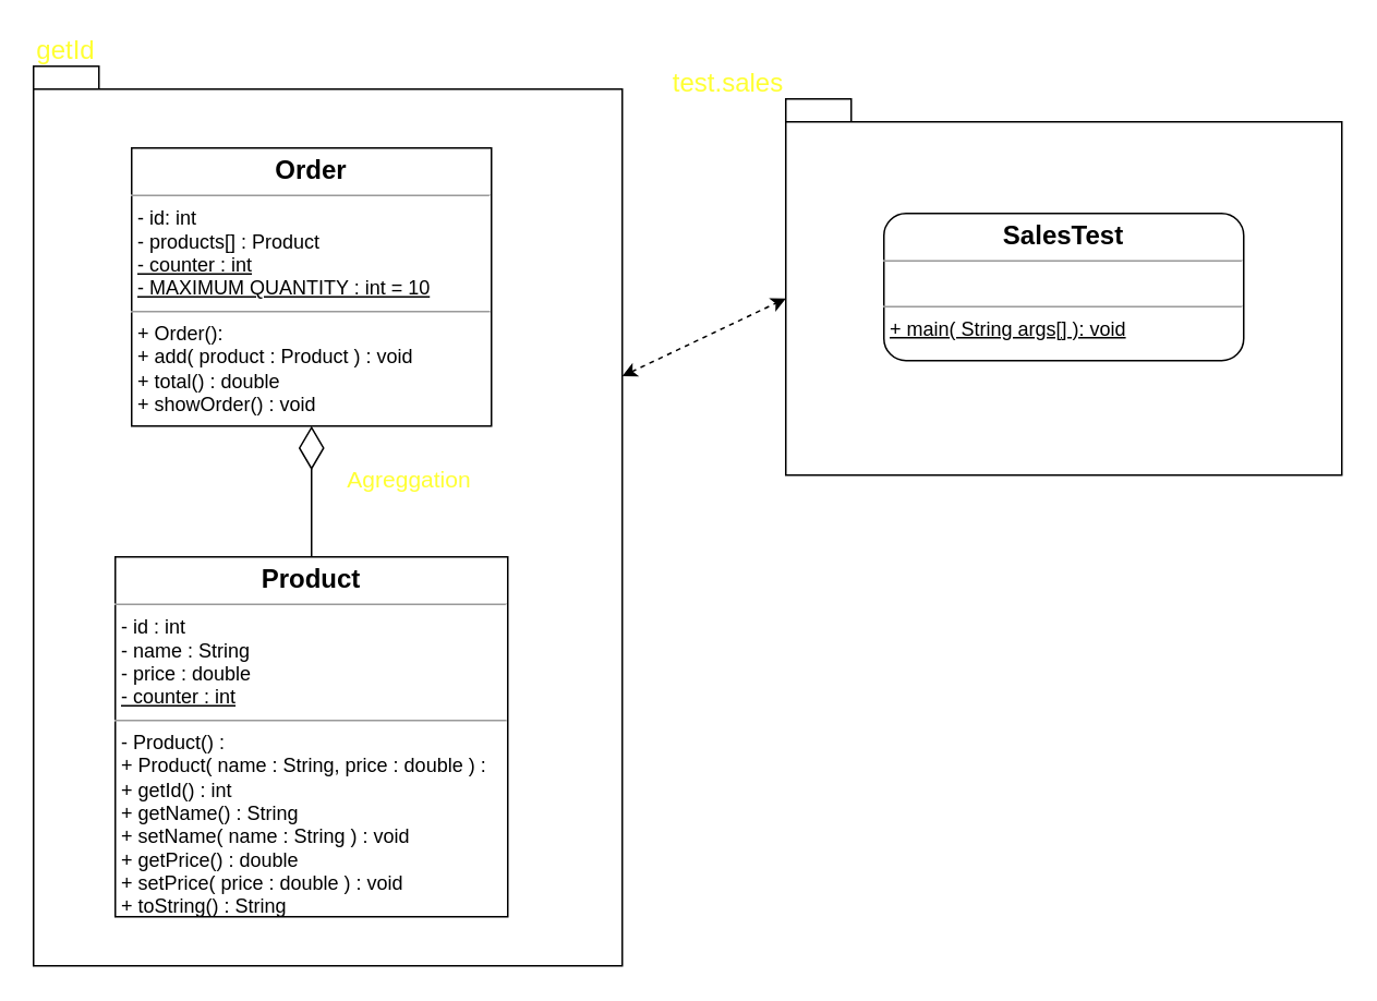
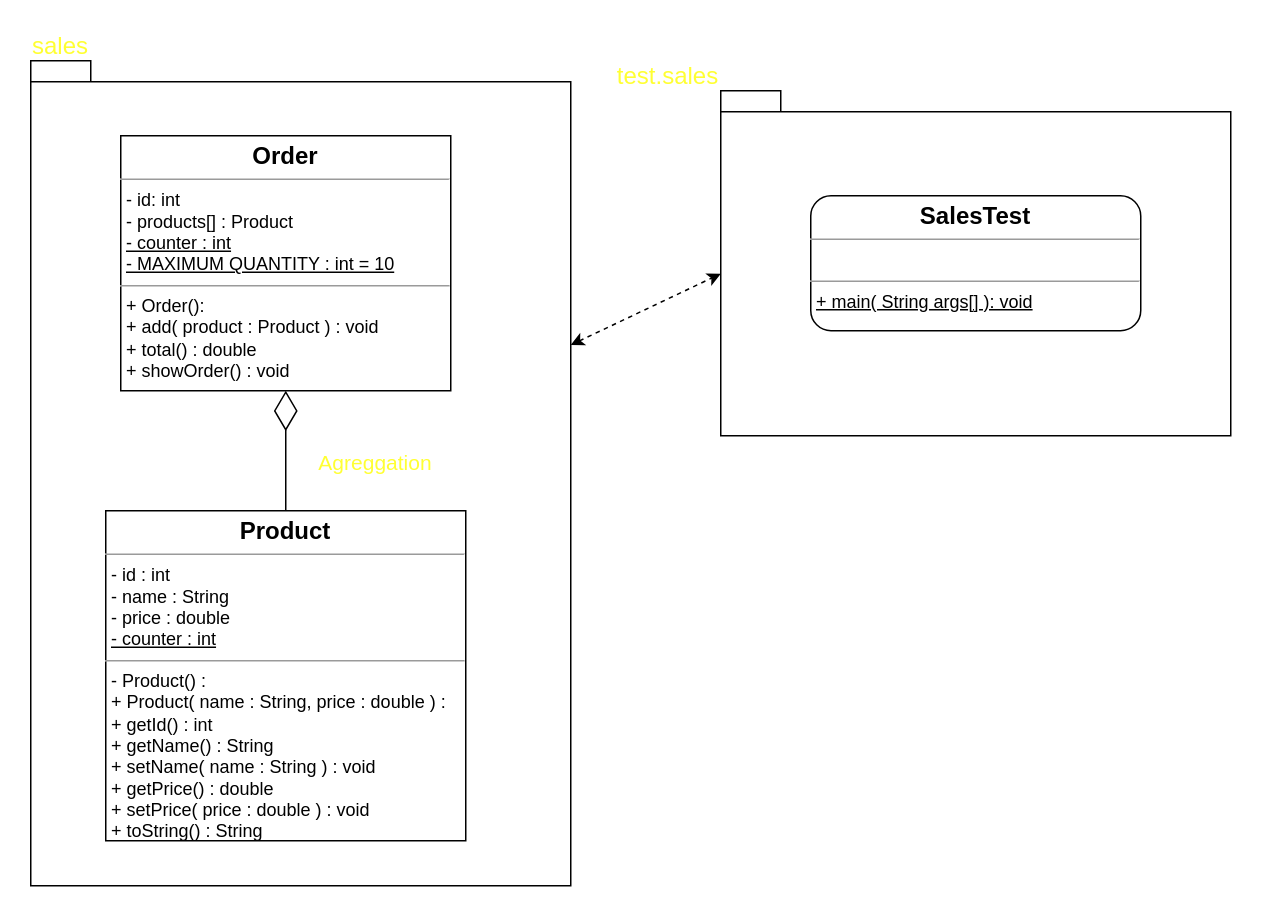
  <mxCell id="0" />
  <mxCell id="1" parent="0" />
  <mxCell id="2" value="" style="shape=folder;fontStyle=1;spacingTop=10;tabWidth=40;tabHeight=14;tabPosition=left;html=1;" vertex="1" parent="1"><mxGeometry x="20" y="40" width="360" height="550" as="geometry" /></mxCell>
  <mxCell id="3" value="&lt;p style=&quot;margin: 0px ; margin-top: 4px ; text-align: center&quot;&gt;&lt;b&gt;&lt;font style=&quot;font-size: 16px&quot;&gt;Order&lt;/font&gt;&lt;/b&gt;&lt;/p&gt;&lt;hr size=&quot;1&quot;&gt;&lt;p style=&quot;margin: 0px ; margin-left: 4px&quot;&gt;- id: int&lt;/p&gt;&lt;p style=&quot;margin: 0px ; margin-left: 4px&quot;&gt;- products[] : Product&lt;/p&gt;&lt;p style=&quot;margin: 0px ; margin-left: 4px&quot;&gt;&lt;u&gt;- counter : int&lt;/u&gt;&lt;/p&gt;&lt;p style=&quot;margin: 0px ; margin-left: 4px&quot;&gt;&lt;u&gt;- MAXIMUM QUANTITY : int = 10&lt;/u&gt;&lt;/p&gt;&lt;hr size=&quot;1&quot;&gt;&lt;p style=&quot;margin: 0px ; margin-left: 4px&quot;&gt;+ Order():&lt;/p&gt;&lt;p style=&quot;margin: 0px ; margin-left: 4px&quot;&gt;+ add( product : Product ) : void&amp;nbsp;&lt;/p&gt;&lt;p style=&quot;margin: 0px ; margin-left: 4px&quot;&gt;+ total() : double&lt;/p&gt;&lt;p style=&quot;margin: 0px ; margin-left: 4px&quot;&gt;+ showOrder() : void&lt;/p&gt;" style="verticalAlign=top;align=left;overflow=fill;fontSize=12;fontFamily=Helvetica;html=1;" vertex="1" parent="1"><mxGeometry x="80" y="90" width="220" height="170" as="geometry" /></mxCell>
  <mxCell id="4" value="test.ventas" style="shape=folder;fontStyle=1;spacingTop=10;tabWidth=40;tabHeight=14;tabPosition=left;html=1;" vertex="1" parent="1"><mxGeometry x="480" y="60" width="340" height="230" as="geometry" /></mxCell>
  <mxCell id="5" value="&lt;p style=&quot;margin: 0px ; margin-top: 4px ; text-align: center&quot;&gt;&lt;span style=&quot;font-size: 16px&quot;&gt;&lt;b&gt;SalesTest&lt;/b&gt;&lt;/span&gt;&lt;/p&gt;&lt;hr size=&quot;1&quot;&gt;&lt;p style=&quot;margin: 0px ; margin-left: 4px&quot;&gt;&lt;br&gt;&lt;/p&gt;&lt;hr size=&quot;1&quot;&gt;&lt;p style=&quot;margin: 0px ; margin-left: 4px&quot;&gt;&lt;u&gt;+ main( String args[] ): void&lt;/u&gt;&lt;br&gt;&lt;/p&gt;" style="verticalAlign=top;align=left;overflow=fill;fontSize=12;fontFamily=Helvetica;html=1;rounded=1;" vertex="1" parent="1"><mxGeometry x="540" y="130" width="220" height="90" as="geometry" /></mxCell>
  <mxCell id="6" value="" style="endArrow=classic;dashed=1;html=1;entryX=0;entryY=0;entryDx=0;entryDy=122;entryPerimeter=0;strokeWidth=1;startArrow=classic;startFill=1;endFill=1;" edge="1" parent="1" source="2" target="4"><mxGeometry width="50" height="50" relative="1" as="geometry"><mxPoint x="380" y="430" as="sourcePoint" /><mxPoint x="430" y="380" as="targetPoint" /></mxGeometry></mxCell>
  <mxCell id="7" value="test.sales" style="text;html=1;strokeColor=none;fillColor=none;align=center;verticalAlign=middle;whiteSpace=wrap;rounded=0;fontSize=16;fontColor=#FFFF33;" vertex="1" parent="1"><mxGeometry x="425" y="40" width="40" height="20" as="geometry" /></mxCell>
- <mxCell id="8" value="getId" style="text;html=1;strokeColor=none;fillColor=none;align=center;verticalAlign=middle;whiteSpace=wrap;rounded=0;fontSize=16;fontColor=#FFFF33;" vertex="1" parent="1"><mxGeometry x="20" y="20" width="40" height="20" as="geometry" /></mxCell>
+ <mxCell id="8" value="sales" style="text;html=1;strokeColor=none;fillColor=none;align=center;verticalAlign=middle;whiteSpace=wrap;rounded=0;fontSize=16;fontColor=#FFFF33;" vertex="1" parent="1"><mxGeometry x="20" y="20" width="40" height="20" as="geometry" /></mxCell>
  <mxCell id="9" value="&lt;p style=&quot;margin: 0px ; margin-top: 4px ; text-align: center&quot;&gt;&lt;b&gt;&lt;font style=&quot;font-size: 16px&quot;&gt;Product&lt;/font&gt;&lt;/b&gt;&lt;/p&gt;&lt;hr size=&quot;1&quot;&gt;&lt;p style=&quot;margin: 0px ; margin-left: 4px&quot;&gt;- id : int&lt;/p&gt;&lt;p style=&quot;margin: 0px ; margin-left: 4px&quot;&gt;- name : String&lt;/p&gt;&lt;p style=&quot;margin: 0px ; margin-left: 4px&quot;&gt;- price : double&lt;/p&gt;&lt;p style=&quot;margin: 0px ; margin-left: 4px&quot;&gt;&lt;u&gt;- counter : int&lt;/u&gt;&lt;/p&gt;&lt;hr size=&quot;1&quot;&gt;&lt;p style=&quot;margin: 0px ; margin-left: 4px&quot;&gt;- Product() :&lt;/p&gt;&lt;p style=&quot;margin: 0px ; margin-left: 4px&quot;&gt;+ Product( name : String, price : double ) :&lt;/p&gt;&lt;p style=&quot;margin: 0px ; margin-left: 4px&quot;&gt;+ getId() : int&lt;/p&gt;&lt;p style=&quot;margin: 0px ; margin-left: 4px&quot;&gt;+ getName() : String&lt;/p&gt;&lt;p style=&quot;margin: 0px ; margin-left: 4px&quot;&gt;+ setName( name : String ) : void&lt;/p&gt;&lt;p style=&quot;margin: 0px ; margin-left: 4px&quot;&gt;+ getPrice() : double&lt;/p&gt;&lt;p style=&quot;margin: 0px ; margin-left: 4px&quot;&gt;+ setPrice( price : double ) : void&lt;/p&gt;&lt;p style=&quot;margin: 0px ; margin-left: 4px&quot;&gt;+ toString() : String&lt;/p&gt;&lt;p style=&quot;margin: 0px ; margin-left: 4px&quot;&gt;&amp;nbsp;&lt;/p&gt;" style="verticalAlign=top;align=left;overflow=fill;fontSize=12;fontFamily=Helvetica;html=1;" vertex="1" parent="1"><mxGeometry x="70" y="340" width="240" height="220" as="geometry" /></mxCell>
  <mxCell id="10" value="" style="endArrow=diamondThin;endFill=0;endSize=24;html=1;fontSize=16;fontColor=#FFFF33;strokeWidth=1;exitX=0.5;exitY=0;exitDx=0;exitDy=0;" edge="1" parent="1" source="9" target="3"><mxGeometry width="160" relative="1" as="geometry"><mxPoint x="320" y="300" as="sourcePoint" /><mxPoint x="480" y="300" as="targetPoint" /></mxGeometry></mxCell>
- <mxCell id="11" value="Agreggation" style="text;align=center;fontStyle=0;verticalAlign=middle;spacingLeft=3;spacingRight=3;strokeColor=none;rotatable=0;points=[[0,0.5],[1,0.5]];portConstraint=eastwest;fontSize=14;fontColor=#FFFF33;" vertex="1" parent="1"><mxGeometry x="210" y="279" width="80" height="26" as="geometry" /></mxCell>
+ <mxCell id="11" value="Agreggation" style="text;align=center;fontStyle=0;verticalAlign=middle;spacingLeft=3;spacingRight=3;strokeColor=none;rotatable=0;points=[[0,0.5],[1,0.5]];portConstraint=eastwest;fontSize=14;fontColor=#FFFF33;" vertex="1" parent="1"><mxGeometry x="210" y="294" width="80" height="26" as="geometry" /></mxCell>
